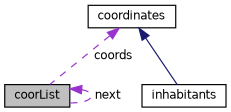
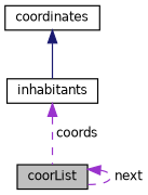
  digraph {
    node [color=black fillcolor=white fontname=Helvetica fontsize=10 shape=record style=filled]
    edge [color=darkorchid3 dir=back fontname=Helvetica fontsize=10 labelfontname=Helvetica labelfontsize=10 style=dashed]
    n1 [fillcolor=grey75 fontcolor=black height=0.2 label=coorList width=0.4]
    n2 [height=0.2 label=coordinates width=0.4]
    n3 [height=0.2 label=inhabitants width=0.4]
    n1 -> n1 [label=" next"]
-   n2 -> n1 [label=" coords"]
+   n3 -> n1 [label=" coords"]
    n2 -> n3 [color=midnightblue style=solid]
  }
